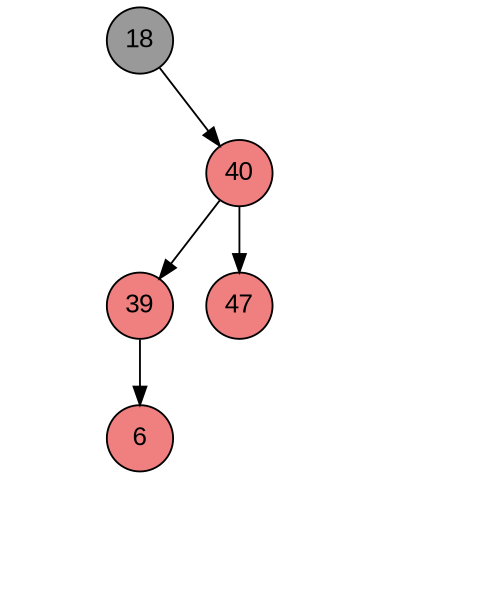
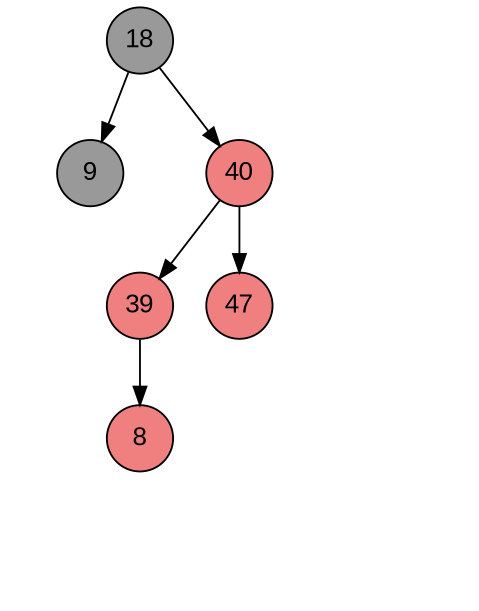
  digraph {
    node [fixedsize=true fontname=Arial shape=circle style=invis]
    edge [style=invis]
    18 [fillcolor=grey60 style=filled]
+   9 [fillcolor=grey60 style=filled]
    40 [fillcolor=lightcoral style=filled]
    n4 [label=X]
    39 [fillcolor=lightcoral style=filled]
    47 [fillcolor=lightcoral style=filled]
    n7 [label=X]
    n8 [label=X]
-   8 [fillcolor=lightcoral style=filled label=6]
+   8 [fillcolor=lightcoral style=filled]
    n10 [label=X]
    n11 [label=X]
    n12 [label=X]
    n13 [label=X]
    n14 [label=X]
+   18 -> 9 [style=""]
    18 -> 40 [style=""]
+   9 -> n4
    40 -> 39 [style=""]
    40 -> 47 [style=""]
    40 -> n7
    40 -> n8
    39 -> 8 [style=""]
    47 -> n12
    47 -> n13
    8 -> n10
    8 -> n11
  }
